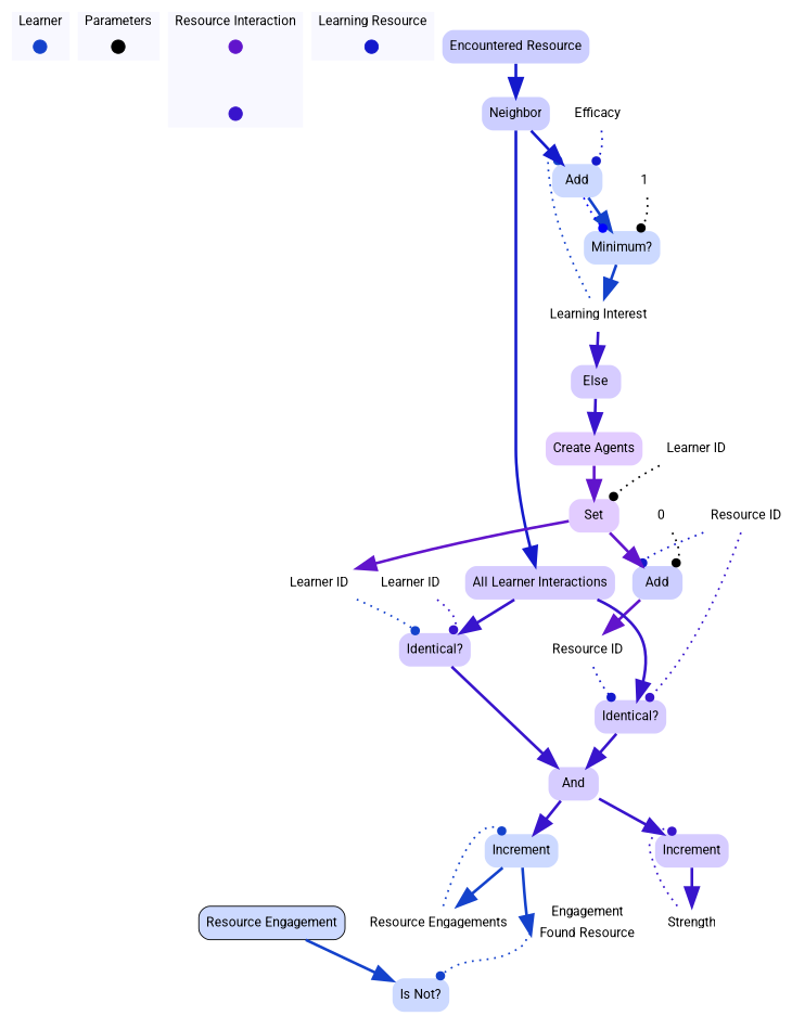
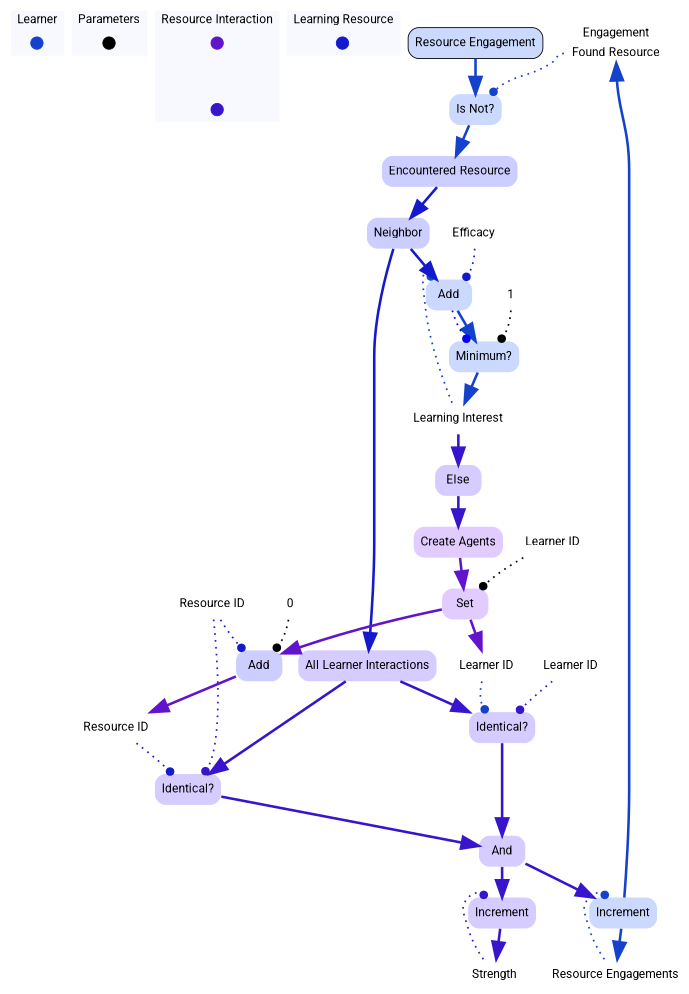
  digraph {
    fontname=Roboto
    node [color=none fontname=Roboto shape=none style="rounded,filled"]
    edge [fontname=Roboto color="0.699, 0.9 , 0.8" penwidth=3.0 arrowsize=2.0]
    resourceEngagementOverview [color="0.625, 0.9 , 0.8" fixedsize=true fontcolor=white height=.2 shape=point style=filled width=.2]
    contextOverview [color=black fixedsize=true fontcolor=white height=.2 shape=point style=filled width=.2]
    createAgentsOverview [color="0.736, 0.9 , 0.8" fixedsize=true fontcolor=white height=.2 shape=point style=filled width=.2]
    allLearnerInteractionsOverview [color="0.699, 0.9 , 0.8" fixedsize=true fontcolor=white height=.2 shape=point style=filled width=.2]
    encounteredResourceOverview [color="0.662, 0.9 , 0.8" fixedsize=true fontcolor=white height=.2 shape=point style=filled width=.2]
    n6 [fillcolor=white label="{<learnerengagement> Engagement | {<learnerengagementfoundResource> Found Resource}}" shape=record style=filled]
    n7 [color="0.625, 0.2, 1.0" label="Is Not?"]
    n8 [color=gray fillcolor="0.662, 0.2, 1.0" label="Encountered Resource"]
    n9 [fillcolor=white fontsize=14 label="Learner ID" style=filled]
    n10 [color="0.699, 0.2, 1.0" label="Identical?"]
    n11 [color="0.699, 0.2, 1.0" label=And]
    n12 [fillcolor=white fontsize=14 label="Learning Interest" style=filled]
    n13 [color="0.625, 0.2, 1.0" label=Add]
    n14 [color="0.699, 0.2, 1.0" label=Else]
    n15 [color="0.625, 0.2, 1.0" label="Minimum?"]
    n16 [fillcolor=white fontsize=14 label=Efficacy style=filled]
    n17 [fillcolor=white fontsize=14 label="Resource ID" style=filled]
    n18 [color="0.699, 0.2, 1.0" label="Identical?"]
    n19 [fillcolor=white fontsize=14 label="Resource ID" style=filled]
    n20 [color="0.662, 0.2, 1.0" label=Add]
    n21 [fillcolor=white fontsize=14 label="Learner ID" style=filled]
    n22 [fillcolor=white fontsize=14 label=Strength style=filled]
    n23 [color="0.699, 0.2, 1.0" label=Increment]
    n24 [fillcolor=white fontsize=14 label="Resource Engagements" style=filled]
    n25 [color="0.625, 0.2, 1.0" label=Increment]
    n26 [color=black fillcolor="0.625, 0.2, 1.0" label="Resource Engagement" shape=box]
    n27 [color="0.662, 0.2, 1.0" label=Neighbor]
    n28 [color="0.736, 0.2, 1.0" label=Set]
    n29 [color=gray fillcolor="0.736, 0.2, 1.0" label="Create Agents"]
    n30 [color=gray fillcolor="0.699, 0.2, 1.0" label="All Learner Interactions"]
    n31 [label="Learner ID" color="" style=""]
    n32 [label=1 color="" style=""]
    n33 [label=0 color="" style=""]
    subgraph cluster_1 {
      color=white
      fillcolor=ghostwhite
      label=Learner
      labeljust=l
      nodesep=0.1
      style=filled
      resourceEngagementOverview
    }
    subgraph cluster_2 {
      color=white
      fillcolor=ghostwhite
      label=Parameters
      labeljust=l
      style=filled
      contextOverview
    }
    subgraph cluster_3 {
      color=white
      fillcolor=ghostwhite
      label="Resource Interaction"
      labeljust=l
      nodesep=0.1
      style=filled
      createAgentsOverview
      allLearnerInteractionsOverview
    }
    subgraph cluster_4 {
      color=white
      fillcolor=ghostwhite
      label="Learning Resource"
      labeljust=l
      nodesep=0.1
      style=filled
      encounteredResourceOverview
    }
    createAgentsOverview -> allLearnerInteractionsOverview [style=invis color="" penwidth="" arrowsize=""]
    n6 -> n7 [arrowhead=dot color="0.625, 0.9 , 0.8" headport=ne penwidth=2.0 style=dotted tailport=learnerengagementfoundResource arrowsize=""]
+   n7 -> n8 [color="0.625, 0.9 , 0.8"]
    n8 -> n27 [color="0.662, 0.9 , 0.8"]
    n9 -> n10 [arrowhead=dot color="0.625, 0.9 , 0.8" headport=nw penwidth=2.0 style=dotted arrowsize=""]
    n10 -> n11
    n11 -> n23
    n11 -> n25
    n12 -> n13 [arrowhead=dot color="0.625, 0.9 , 0.8" headport=nw penwidth=2.0 style=dotted arrowsize=""]
    n12 -> n14
    n13 -> n15 [color="0.625, 0.9 , 0.8"]
    n13 -> n15 [arrowhead=dot color=blue headport=nw penwidth=2.0 style=dotted arrowsize=""]
    n14 -> n29
    n15 -> n12 [color="0.625, 0.9 , 0.8"]
    n16 -> n13 [arrowhead=dot color="0.662, 0.9 , 0.8" headport=ne penwidth=2.0 style=dotted arrowsize=""]
    n17 -> n18 [arrowhead=dot color="0.662, 0.9 , 0.8" headport=nw penwidth=2.0 style=dotted arrowsize=""]
    n18 -> n11
    n19 -> n18 [arrowhead=dot headport=ne penwidth=2.0 style=dotted arrowsize=""]
    n19 -> n20 [arrowhead=dot color="0.662, 0.9 , 0.8" headport=nw penwidth=2.0 style=dotted arrowsize=""]
    n20 -> n17 [color="0.736, 0.9 , 0.8"]
    n21 -> n10 [arrowhead=dot headport=ne penwidth=2.0 style=dotted arrowsize=""]
    n22 -> n23 [arrowhead=dot headport=nw penwidth=2.0 style=dotted arrowsize=""]
    n23 -> n22
    n24 -> n25 [arrowhead=dot color="0.625, 0.9 , 0.8" headport=nw penwidth=2.0 style=dotted arrowsize=""]
    n25 -> n6 [color="0.625, 0.9 , 0.8" headport=learnerengagementfoundResource]
    n25 -> n24 [color="0.625, 0.9 , 0.8"]
    n26 -> n7 [color="0.625, 0.9 , 0.8"]
    n27 -> n13 [color="0.662, 0.9 , 0.8"]
    n27 -> n30 [color="0.662, 0.9 , 0.8"]
    n28 -> n9 [color="0.736, 0.9 , 0.8"]
    n28 -> n20 [color="0.736, 0.9 , 0.8"]
    n29 -> n28 [color="0.736, 0.9 , 0.8"]
    n30 -> n10
    n30 -> n18
    n31 -> n28 [arrowhead=dot color=black headport=ne penwidth=2.0 style=dotted arrowsize=""]
    n32 -> n15 [arrowhead=dot color=black headport=ne penwidth=2.0 style=dotted arrowsize=""]
    n33 -> n20 [arrowhead=dot color=black headport=ne penwidth=2.0 style=dotted arrowsize=""]
  }
